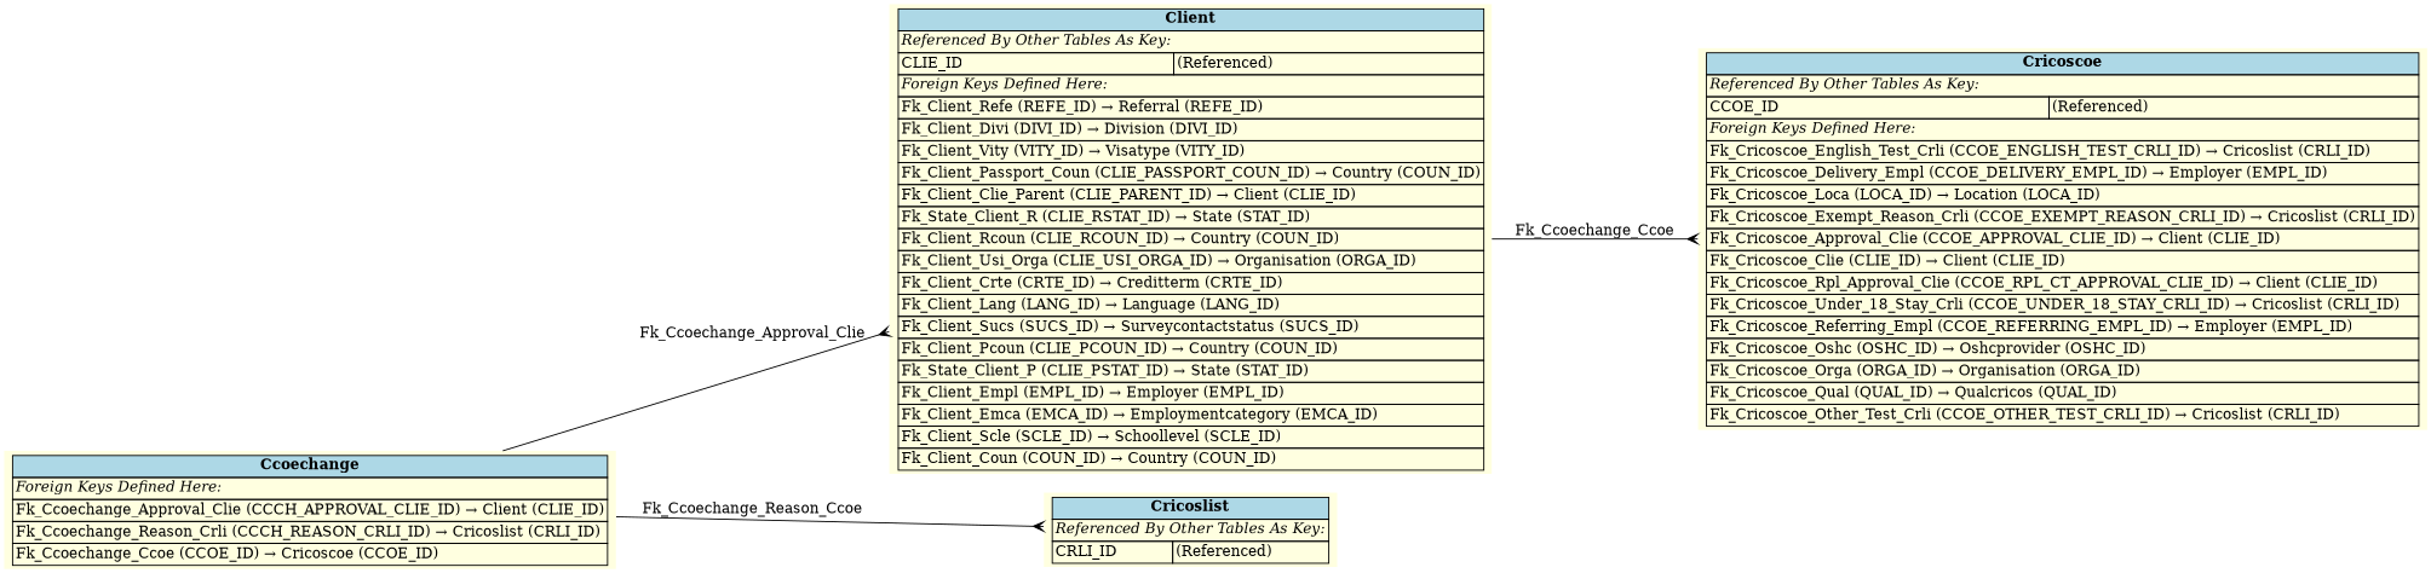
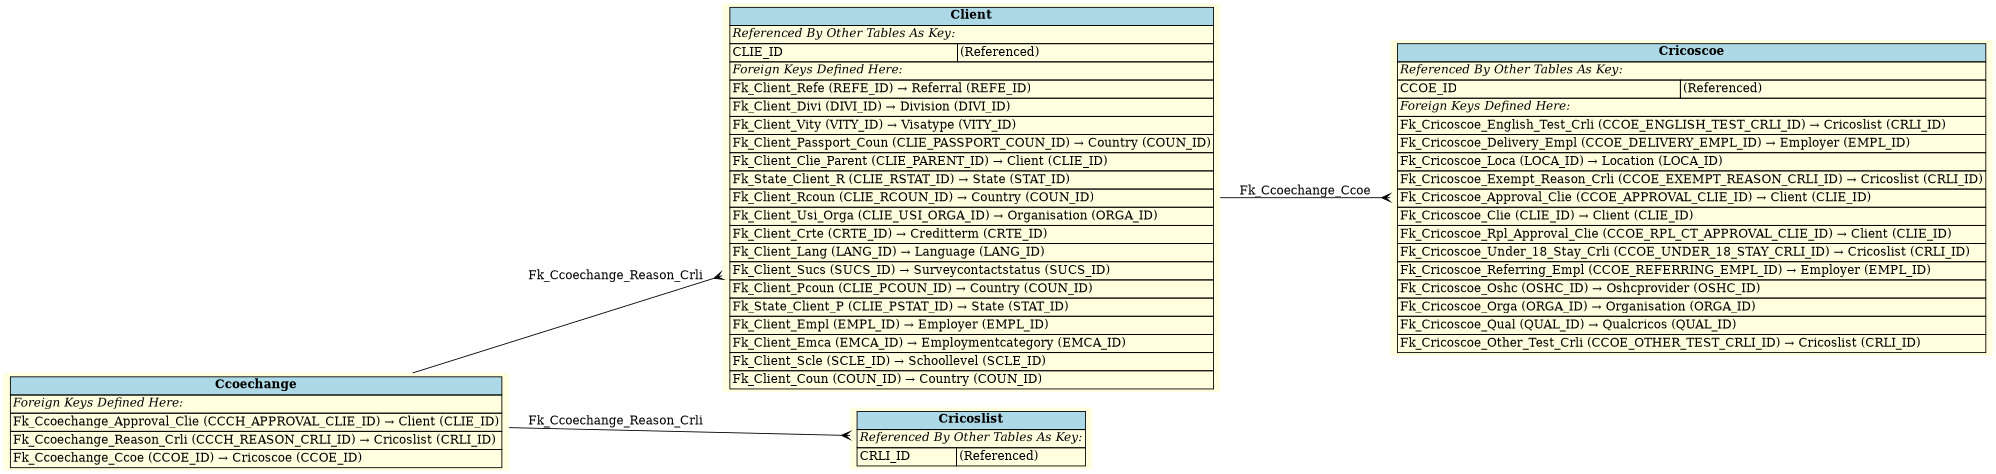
  digraph {
    rankdir=LR
    node [fillcolor=lightyellow shape=plaintext style=filled]
    edge [arrowhead=crow arrowtail=none dir=both labelfontsize=10]
    n1 [label=<     <TABLE BORDER="0" CELLBORDER="1" CELLSPACING="0" BGCOLOR="lightyellow">       <TR><TD COLSPAN="2" BGCOLOR="lightblue"><B>Ccoechange</B></TD></TR>       <TR><TD COLSPAN="2" ALIGN="LEFT"><I>Foreign Keys Defined Here:</I></TD></TR>       <TR><TD ALIGN="LEFT" COLSPAN="2">Fk_Ccoechange_Approval_Clie (CCCH_APPROVAL_CLIE_ID) &rarr; Client (CLIE_ID)</TD></TR>       <TR><TD ALIGN="LEFT" COLSPAN="2">Fk_Ccoechange_Reason_Crli (CCCH_REASON_CRLI_ID) &rarr; Cricoslist (CRLI_ID)</TD></TR>       <TR><TD ALIGN="LEFT" COLSPAN="2">Fk_Ccoechange_Ccoe (CCOE_ID) &rarr; Cricoscoe (CCOE_ID)</TD></TR>     </TABLE>     >]
    n2 [label=<     <TABLE BORDER="0" CELLBORDER="1" CELLSPACING="0" BGCOLOR="lightyellow">       <TR><TD COLSPAN="2" BGCOLOR="lightblue"><B>Client</B></TD></TR>       <TR><TD COLSPAN="2" ALIGN="LEFT"><I>Referenced By Other Tables As Key:</I></TD></TR>       <TR><TD ALIGN="LEFT">CLIE_ID</TD><TD ALIGN="LEFT">(Referenced)</TD></TR>       <TR><TD COLSPAN="2" ALIGN="LEFT"><I>Foreign Keys Defined Here:</I></TD></TR>       <TR><TD ALIGN="LEFT" COLSPAN="2">Fk_Client_Refe (REFE_ID) &rarr; Referral (REFE_ID)</TD></TR>       <TR><TD ALIGN="LEFT" COLSPAN="2">Fk_Client_Divi (DIVI_ID) &rarr; Division (DIVI_ID)</TD></TR>       <TR><TD ALIGN="LEFT" COLSPAN="2">Fk_Client_Vity (VITY_ID) &rarr; Visatype (VITY_ID)</TD></TR>       <TR><TD ALIGN="LEFT" COLSPAN="2">Fk_Client_Passport_Coun (CLIE_PASSPORT_COUN_ID) &rarr; Country (COUN_ID)</TD></TR>       <TR><TD ALIGN="LEFT" COLSPAN="2">Fk_Client_Clie_Parent (CLIE_PARENT_ID) &rarr; Client (CLIE_ID)</TD></TR>       <TR><TD ALIGN="LEFT" COLSPAN="2">Fk_State_Client_R (CLIE_RSTAT_ID) &rarr; State (STAT_ID)</TD></TR>       <TR><TD ALIGN="LEFT" COLSPAN="2">Fk_Client_Rcoun (CLIE_RCOUN_ID) &rarr; Country (COUN_ID)</TD></TR>       <TR><TD ALIGN="LEFT" COLSPAN="2">Fk_Client_Usi_Orga (CLIE_USI_ORGA_ID) &rarr; Organisation (ORGA_ID)</TD></TR>       <TR><TD ALIGN="LEFT" COLSPAN="2">Fk_Client_Crte (CRTE_ID) &rarr; Creditterm (CRTE_ID)</TD></TR>       <TR><TD ALIGN="LEFT" COLSPAN="2">Fk_Client_Lang (LANG_ID) &rarr; Language (LANG_ID)</TD></TR>       <TR><TD ALIGN="LEFT" COLSPAN="2">Fk_Client_Sucs (SUCS_ID) &rarr; Surveycontactstatus (SUCS_ID)</TD></TR>       <TR><TD ALIGN="LEFT" COLSPAN="2">Fk_Client_Pcoun (CLIE_PCOUN_ID) &rarr; Country (COUN_ID)</TD></TR>       <TR><TD ALIGN="LEFT" COLSPAN="2">Fk_State_Client_P (CLIE_PSTAT_ID) &rarr; State (STAT_ID)</TD></TR>       <TR><TD ALIGN="LEFT" COLSPAN="2">Fk_Client_Empl (EMPL_ID) &rarr; Employer (EMPL_ID)</TD></TR>       <TR><TD ALIGN="LEFT" COLSPAN="2">Fk_Client_Emca (EMCA_ID) &rarr; Employmentcategory (EMCA_ID)</TD></TR>       <TR><TD ALIGN="LEFT" COLSPAN="2">Fk_Client_Scle (SCLE_ID) &rarr; Schoollevel (SCLE_ID)</TD></TR>       <TR><TD ALIGN="LEFT" COLSPAN="2">Fk_Client_Coun (COUN_ID) &rarr; Country (COUN_ID)</TD></TR>     </TABLE>     >]
    n3 [label=<     <TABLE BORDER="0" CELLBORDER="1" CELLSPACING="0" BGCOLOR="lightyellow">       <TR><TD COLSPAN="2" BGCOLOR="lightblue"><B>Cricoslist</B></TD></TR>       <TR><TD COLSPAN="2" ALIGN="LEFT"><I>Referenced By Other Tables As Key:</I></TD></TR>       <TR><TD ALIGN="LEFT">CRLI_ID</TD><TD ALIGN="LEFT">(Referenced)</TD></TR>     </TABLE>     >]
    n4 [label=<     <TABLE BORDER="0" CELLBORDER="1" CELLSPACING="0" BGCOLOR="lightyellow">       <TR><TD COLSPAN="2" BGCOLOR="lightblue"><B>Cricoscoe</B></TD></TR>       <TR><TD COLSPAN="2" ALIGN="LEFT"><I>Referenced By Other Tables As Key:</I></TD></TR>       <TR><TD ALIGN="LEFT">CCOE_ID</TD><TD ALIGN="LEFT">(Referenced)</TD></TR>       <TR><TD COLSPAN="2" ALIGN="LEFT"><I>Foreign Keys Defined Here:</I></TD></TR>       <TR><TD ALIGN="LEFT" COLSPAN="2">Fk_Cricoscoe_English_Test_Crli (CCOE_ENGLISH_TEST_CRLI_ID) &rarr; Cricoslist (CRLI_ID)</TD></TR>       <TR><TD ALIGN="LEFT" COLSPAN="2">Fk_Cricoscoe_Delivery_Empl (CCOE_DELIVERY_EMPL_ID) &rarr; Employer (EMPL_ID)</TD></TR>       <TR><TD ALIGN="LEFT" COLSPAN="2">Fk_Cricoscoe_Loca (LOCA_ID) &rarr; Location (LOCA_ID)</TD></TR>       <TR><TD ALIGN="LEFT" COLSPAN="2">Fk_Cricoscoe_Exempt_Reason_Crli (CCOE_EXEMPT_REASON_CRLI_ID) &rarr; Cricoslist (CRLI_ID)</TD></TR>       <TR><TD ALIGN="LEFT" COLSPAN="2">Fk_Cricoscoe_Approval_Clie (CCOE_APPROVAL_CLIE_ID) &rarr; Client (CLIE_ID)</TD></TR>       <TR><TD ALIGN="LEFT" COLSPAN="2">Fk_Cricoscoe_Clie (CLIE_ID) &rarr; Client (CLIE_ID)</TD></TR>       <TR><TD ALIGN="LEFT" COLSPAN="2">Fk_Cricoscoe_Rpl_Approval_Clie (CCOE_RPL_CT_APPROVAL_CLIE_ID) &rarr; Client (CLIE_ID)</TD></TR>       <TR><TD ALIGN="LEFT" COLSPAN="2">Fk_Cricoscoe_Under_18_Stay_Crli (CCOE_UNDER_18_STAY_CRLI_ID) &rarr; Cricoslist (CRLI_ID)</TD></TR>       <TR><TD ALIGN="LEFT" COLSPAN="2">Fk_Cricoscoe_Referring_Empl (CCOE_REFERRING_EMPL_ID) &rarr; Employer (EMPL_ID)</TD></TR>       <TR><TD ALIGN="LEFT" COLSPAN="2">Fk_Cricoscoe_Oshc (OSHC_ID) &rarr; Oshcprovider (OSHC_ID)</TD></TR>       <TR><TD ALIGN="LEFT" COLSPAN="2">Fk_Cricoscoe_Orga (ORGA_ID) &rarr; Organisation (ORGA_ID)</TD></TR>       <TR><TD ALIGN="LEFT" COLSPAN="2">Fk_Cricoscoe_Qual (QUAL_ID) &rarr; Qualcricos (QUAL_ID)</TD></TR>       <TR><TD ALIGN="LEFT" COLSPAN="2">Fk_Cricoscoe_Other_Test_Crli (CCOE_OTHER_TEST_CRLI_ID) &rarr; Cricoslist (CRLI_ID)</TD></TR>     </TABLE>     >]
-   n1 -> n2 [label=" Fk_Ccoechange_Approval_Clie "]
-   n1 -> n3 [label=" Fk_Ccoechange_Reason_Ccoe "]
+   n1 -> n2 [label=" Fk_Ccoechange_Reason_Crli "]
+   n1 -> n3 [label=" Fk_Ccoechange_Reason_Crli "]
    n2 -> n4 [label=" Fk_Ccoechange_Ccoe "]
  }
